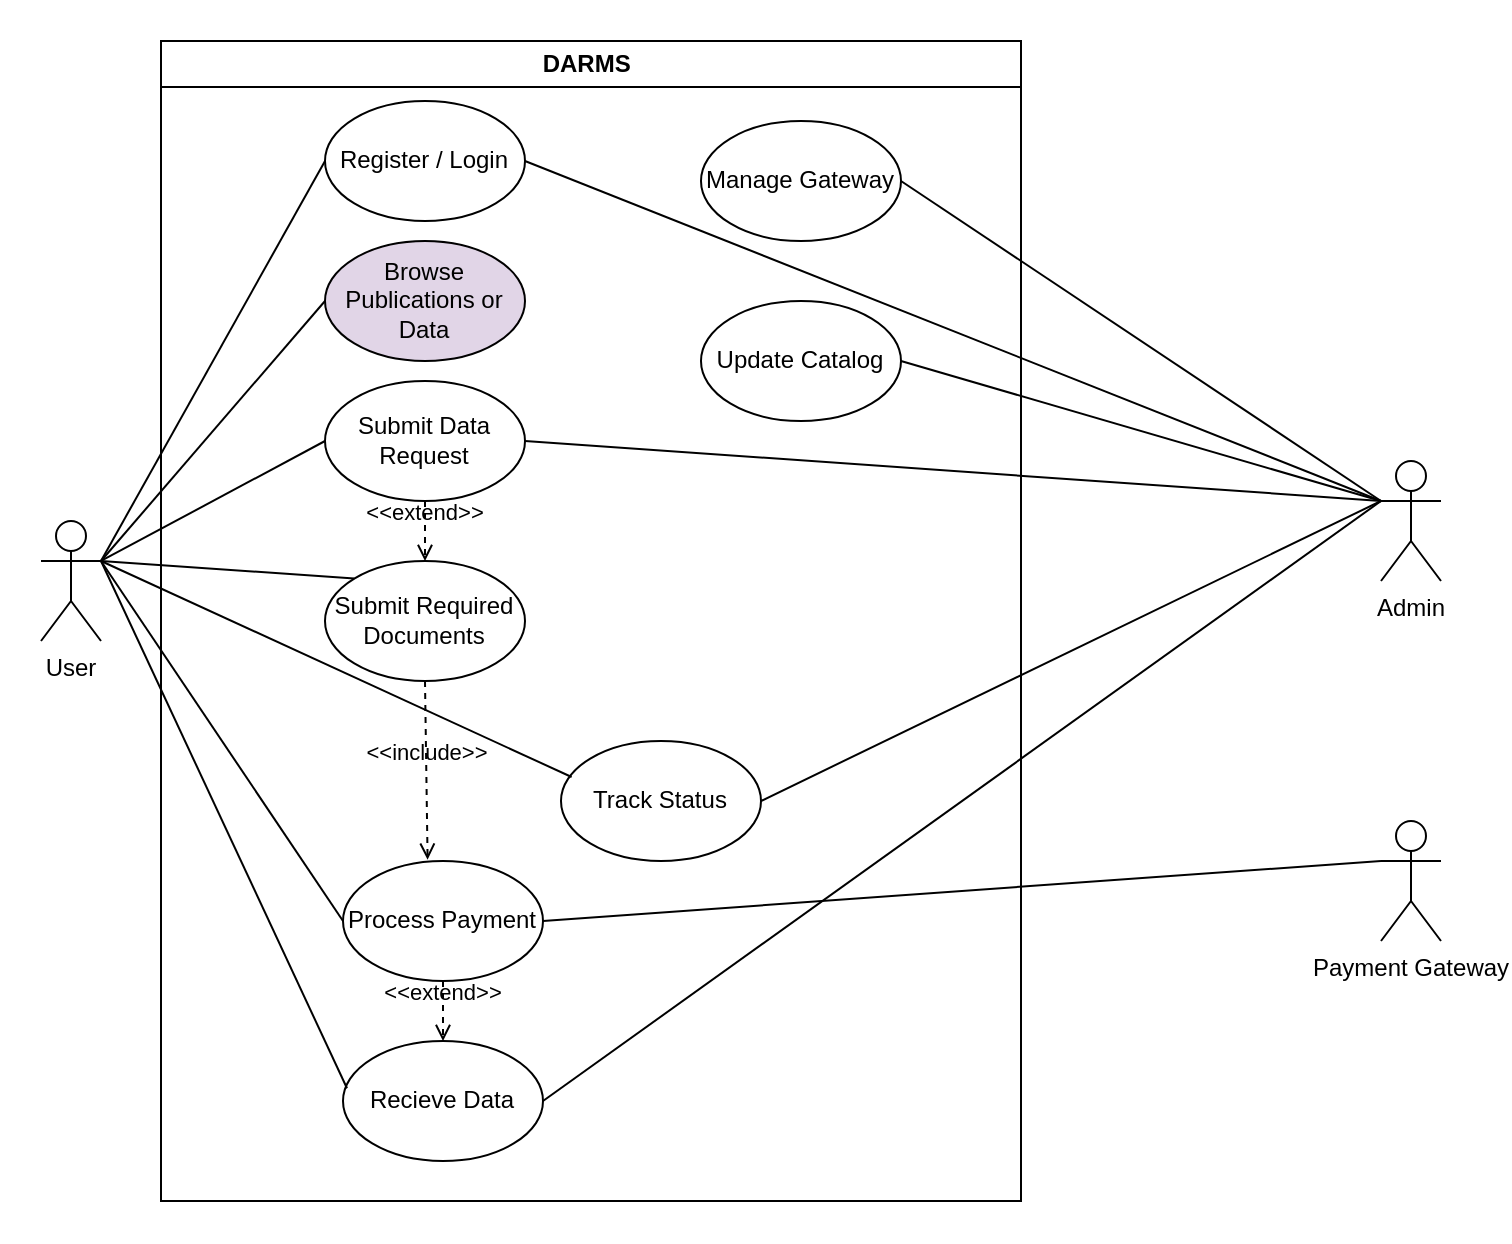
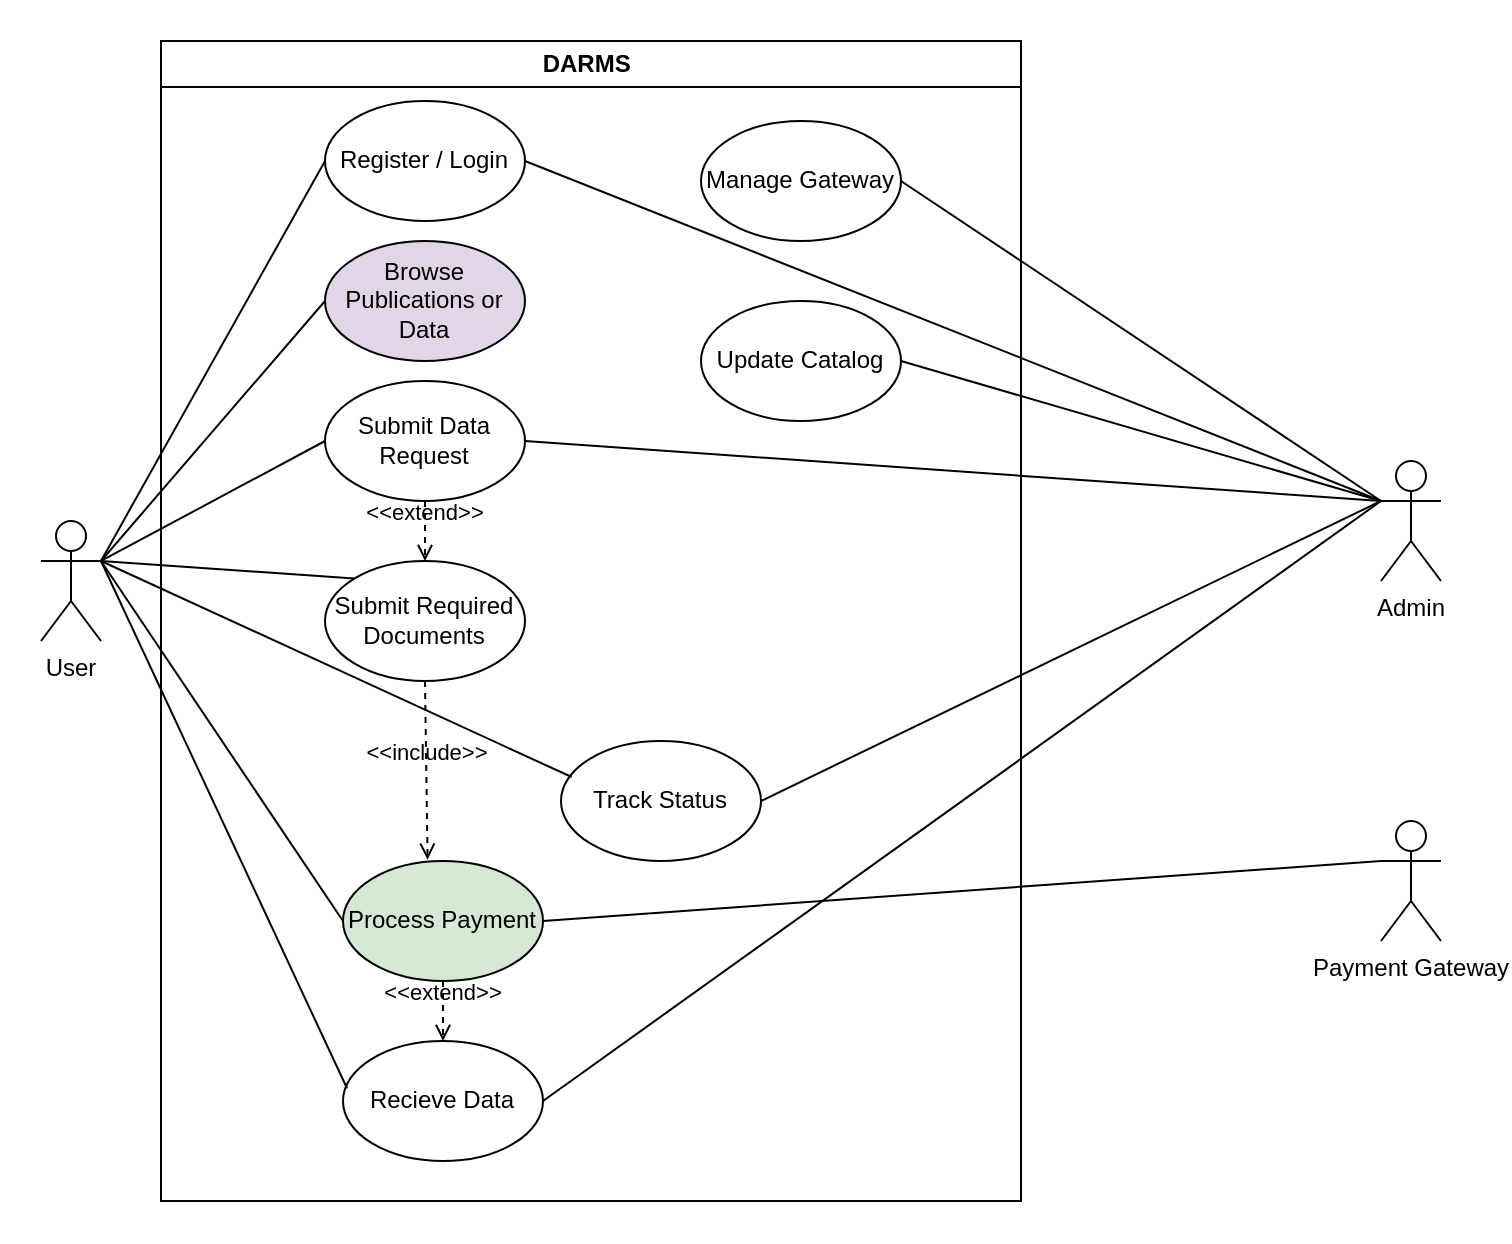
  <mxCell id="0" />
  <mxCell id="1" parent="0" />
  <mxCell id="2" value="DARMS&amp;nbsp;" style="swimlane;whiteSpace=wrap;html=1;labelBackgroundColor=none;" parent="1" vertex="1"><mxGeometry x="80" y="20" width="430" height="580" as="geometry" /></mxCell>
  <mxCell id="3" value="Register / Login" style="ellipse;whiteSpace=wrap;html=1;labelBackgroundColor=none;" parent="2" vertex="1"><mxGeometry x="82" y="30" width="100" height="60" as="geometry" /></mxCell>
  <mxCell id="4" value="Browse Publications or Data" style="ellipse;whiteSpace=wrap;html=1;labelBackgroundColor=none;fillColor=#e1d5e7;" parent="2" vertex="1"><mxGeometry x="82" y="100" width="100" height="60" as="geometry" /></mxCell>
  <mxCell id="5" value="Submit Data Request" style="ellipse;whiteSpace=wrap;html=1;labelBackgroundColor=none;" parent="2" vertex="1"><mxGeometry x="82" y="170" width="100" height="60" as="geometry" /></mxCell>
- <mxCell id="6" value="Process Payment" style="ellipse;whiteSpace=wrap;html=1;labelBackgroundColor=none;" parent="2" vertex="1"><mxGeometry x="91" y="410" width="100" height="60" as="geometry" /></mxCell>
+ <mxCell id="6" value="Process Payment" style="ellipse;whiteSpace=wrap;html=1;labelBackgroundColor=none;fillColor=#d5e8d4;" parent="2" vertex="1"><mxGeometry x="91" y="410" width="100" height="60" as="geometry" /></mxCell>
  <mxCell id="7" value="Recieve Data" style="ellipse;whiteSpace=wrap;html=1;labelBackgroundColor=none;" parent="2" vertex="1"><mxGeometry x="91" y="500" width="100" height="60" as="geometry" /></mxCell>
  <mxCell id="8" value="Submit Required Documents" style="ellipse;whiteSpace=wrap;html=1;labelBackgroundColor=none;" vertex="1" parent="2"><mxGeometry x="82" y="260" width="100" height="60" as="geometry" /></mxCell>
  <mxCell id="9" value="&amp;lt;&amp;lt;extend&amp;gt;&amp;gt;" style="html=1;verticalAlign=bottom;labelBackgroundColor=none;endArrow=open;endFill=0;dashed=1;rounded=0;exitX=0.5;exitY=1;exitDx=0;exitDy=0;fontColor=default;" edge="1" parent="2" source="5" target="8"><mxGeometry width="160" relative="1" as="geometry"><mxPoint x="140" y="290" as="sourcePoint" /><mxPoint x="300" y="290" as="targetPoint" /></mxGeometry></mxCell>
  <mxCell id="10" value="&amp;lt;&amp;lt;include&amp;gt;&amp;gt;" style="html=1;verticalAlign=bottom;labelBackgroundColor=none;endArrow=open;endFill=0;dashed=1;rounded=0;exitX=0.5;exitY=1;exitDx=0;exitDy=0;entryX=0.423;entryY=-0.011;entryDx=0;entryDy=0;entryPerimeter=0;fontColor=default;" edge="1" parent="2" source="8" target="6"><mxGeometry width="160" relative="1" as="geometry"><mxPoint x="140" y="330" as="sourcePoint" /><mxPoint x="300" y="330" as="targetPoint" /></mxGeometry></mxCell>
  <mxCell id="11" value="Track Status" style="ellipse;whiteSpace=wrap;html=1;labelBackgroundColor=none;" vertex="1" parent="2"><mxGeometry x="200" y="350" width="100" height="60" as="geometry" /></mxCell>
  <mxCell id="12" value="Update Catalog" style="ellipse;whiteSpace=wrap;html=1;labelBackgroundColor=none;" vertex="1" parent="2"><mxGeometry x="270" y="130" width="100" height="60" as="geometry" /></mxCell>
  <mxCell id="13" value="Manage Gateway" style="ellipse;whiteSpace=wrap;html=1;labelBackgroundColor=none;" vertex="1" parent="2"><mxGeometry x="270" y="40" width="100" height="60" as="geometry" /></mxCell>
  <mxCell id="14" value="&amp;lt;&amp;lt;extend&amp;gt;&amp;gt;" style="html=1;verticalAlign=bottom;labelBackgroundColor=none;endArrow=open;endFill=0;dashed=1;rounded=0;exitX=0.5;exitY=1;exitDx=0;exitDy=0;entryX=0.5;entryY=0;entryDx=0;entryDy=0;" edge="1" parent="2" source="6" target="7"><mxGeometry width="160" relative="1" as="geometry"><mxPoint x="290" y="330" as="sourcePoint" /><mxPoint x="450" y="330" as="targetPoint" /></mxGeometry></mxCell>
  <mxCell id="15" value="User" style="shape=umlActor;verticalLabelPosition=bottom;verticalAlign=top;html=1;outlineConnect=0;labelBackgroundColor=none;" parent="1" vertex="1"><mxGeometry x="20" y="260" width="30" height="60" as="geometry" /></mxCell>
  <mxCell id="16" value="Admin" style="shape=umlActor;verticalLabelPosition=bottom;verticalAlign=top;html=1;outlineConnect=0;labelBackgroundColor=none;" parent="1" vertex="1"><mxGeometry x="690" y="230" width="30" height="60" as="geometry" /></mxCell>
  <mxCell id="17" value="Payment Gateway" style="shape=umlActor;verticalLabelPosition=bottom;verticalAlign=top;html=1;outlineConnect=0;labelBackgroundColor=none;" parent="1" vertex="1"><mxGeometry x="690" y="410" width="30" height="60" as="geometry" /></mxCell>
  <mxCell id="18" value="" style="endArrow=none;html=1;rounded=0;exitX=1;exitY=0.333;exitDx=0;exitDy=0;exitPerimeter=0;entryX=0;entryY=0.5;entryDx=0;entryDy=0;labelBackgroundColor=none;fontColor=default;" edge="1" parent="1" source="15" target="3"><mxGeometry width="50" height="50" relative="1" as="geometry"><mxPoint x="370" y="340" as="sourcePoint" /><mxPoint x="420" y="290" as="targetPoint" /></mxGeometry></mxCell>
  <mxCell id="19" value="" style="endArrow=none;html=1;rounded=0;entryX=0;entryY=0.5;entryDx=0;entryDy=0;labelBackgroundColor=none;fontColor=default;" edge="1" parent="1" target="4"><mxGeometry width="50" height="50" relative="1" as="geometry"><mxPoint x="50" y="280" as="sourcePoint" /><mxPoint x="460" y="280" as="targetPoint" /></mxGeometry></mxCell>
  <mxCell id="20" value="" style="endArrow=none;html=1;rounded=0;entryX=0;entryY=0.5;entryDx=0;entryDy=0;exitX=1;exitY=0.333;exitDx=0;exitDy=0;exitPerimeter=0;labelBackgroundColor=none;fontColor=default;" edge="1" parent="1" source="15" target="5"><mxGeometry width="50" height="50" relative="1" as="geometry"><mxPoint x="390" y="280" as="sourcePoint" /><mxPoint x="610" y="270" as="targetPoint" /></mxGeometry></mxCell>
  <mxCell id="21" value="" style="endArrow=none;html=1;rounded=0;entryX=0;entryY=0.5;entryDx=0;entryDy=0;exitX=1;exitY=0.333;exitDx=0;exitDy=0;exitPerimeter=0;labelBackgroundColor=none;fontColor=default;" edge="1" parent="1" source="15" target="6"><mxGeometry width="50" height="50" relative="1" as="geometry"><mxPoint x="380" y="340" as="sourcePoint" /><mxPoint x="596" y="407" as="targetPoint" /></mxGeometry></mxCell>
  <mxCell id="22" value="" style="endArrow=none;html=1;rounded=0;entryX=0.02;entryY=0.394;entryDx=0;entryDy=0;exitX=1;exitY=0.333;exitDx=0;exitDy=0;exitPerimeter=0;entryPerimeter=0;labelBackgroundColor=none;fontColor=default;" edge="1" parent="1" source="15" target="7"><mxGeometry width="50" height="50" relative="1" as="geometry"><mxPoint x="380" y="450" as="sourcePoint" /><mxPoint x="600" y="625" as="targetPoint" /></mxGeometry></mxCell>
  <mxCell id="23" value="" style="endArrow=none;html=1;rounded=0;entryX=0;entryY=0.333;entryDx=0;entryDy=0;exitX=1;exitY=0.5;exitDx=0;exitDy=0;entryPerimeter=0;labelBackgroundColor=none;fontColor=default;" edge="1" parent="1" source="3" target="16"><mxGeometry width="50" height="50" relative="1" as="geometry"><mxPoint x="530" y="510" as="sourcePoint" /><mxPoint x="757" y="767" as="targetPoint" /></mxGeometry></mxCell>
  <mxCell id="24" value="" style="endArrow=none;html=1;rounded=0;exitX=1;exitY=0.5;exitDx=0;exitDy=0;entryX=0;entryY=0.333;entryDx=0;entryDy=0;entryPerimeter=0;labelBackgroundColor=none;fontColor=default;" edge="1" parent="1" source="6" target="17"><mxGeometry width="50" height="50" relative="1" as="geometry"><mxPoint x="570" y="480" as="sourcePoint" /><mxPoint x="760" y="460" as="targetPoint" /></mxGeometry></mxCell>
  <mxCell id="25" value="" style="endArrow=none;html=1;rounded=0;entryX=0;entryY=0.333;entryDx=0;entryDy=0;exitX=1;exitY=0.5;exitDx=0;exitDy=0;entryPerimeter=0;labelBackgroundColor=none;fontColor=default;" edge="1" parent="1" source="13" target="16"><mxGeometry width="50" height="50" relative="1" as="geometry"><mxPoint x="350" y="120" as="sourcePoint" /><mxPoint x="790" y="293" as="targetPoint" /></mxGeometry></mxCell>
  <mxCell id="26" value="" style="endArrow=none;html=1;rounded=0;exitX=1;exitY=0.5;exitDx=0;exitDy=0;labelBackgroundColor=none;fontColor=default;" edge="1" parent="1" source="12"><mxGeometry width="50" height="50" relative="1" as="geometry"><mxPoint x="610" y="260" as="sourcePoint" /><mxPoint x="690" y="250" as="targetPoint" /></mxGeometry></mxCell>
  <mxCell id="27" value="" style="endArrow=none;html=1;rounded=0;exitX=1;exitY=0.5;exitDx=0;exitDy=0;labelBackgroundColor=none;fontColor=default;" edge="1" parent="1" source="11"><mxGeometry width="50" height="50" relative="1" as="geometry"><mxPoint x="670" y="500" as="sourcePoint" /><mxPoint x="690" y="250" as="targetPoint" /></mxGeometry></mxCell>
  <mxCell id="28" value="" style="endArrow=none;html=1;rounded=0;entryX=0.053;entryY=0.3;entryDx=0;entryDy=0;entryPerimeter=0;labelBackgroundColor=none;fontColor=default;" edge="1" parent="1" target="11"><mxGeometry width="50" height="50" relative="1" as="geometry"><mxPoint x="50" y="280" as="sourcePoint" /><mxPoint x="223" y="914" as="targetPoint" /></mxGeometry></mxCell>
  <mxCell id="29" value="" style="endArrow=none;html=1;rounded=0;entryX=0;entryY=0;entryDx=0;entryDy=0;labelBackgroundColor=none;fontColor=default;" edge="1" parent="1" target="8"><mxGeometry width="50" height="50" relative="1" as="geometry"><mxPoint x="50" y="280" as="sourcePoint" /><mxPoint x="174" y="361" as="targetPoint" /></mxGeometry></mxCell>
  <mxCell id="30" value="" style="endArrow=none;html=1;rounded=0;exitX=1;exitY=0.5;exitDx=0;exitDy=0;labelBackgroundColor=none;fontColor=default;" edge="1" parent="1" source="5"><mxGeometry width="50" height="50" relative="1" as="geometry"><mxPoint x="470" y="190" as="sourcePoint" /><mxPoint x="690" y="250" as="targetPoint" /></mxGeometry></mxCell>
  <mxCell id="31" value="" style="endArrow=none;html=1;rounded=0;exitX=1;exitY=0.5;exitDx=0;exitDy=0;labelBackgroundColor=none;fontColor=default;" edge="1" parent="1" source="7"><mxGeometry width="50" height="50" relative="1" as="geometry"><mxPoint x="550" y="240" as="sourcePoint" /><mxPoint x="690" y="250" as="targetPoint" /></mxGeometry></mxCell>
